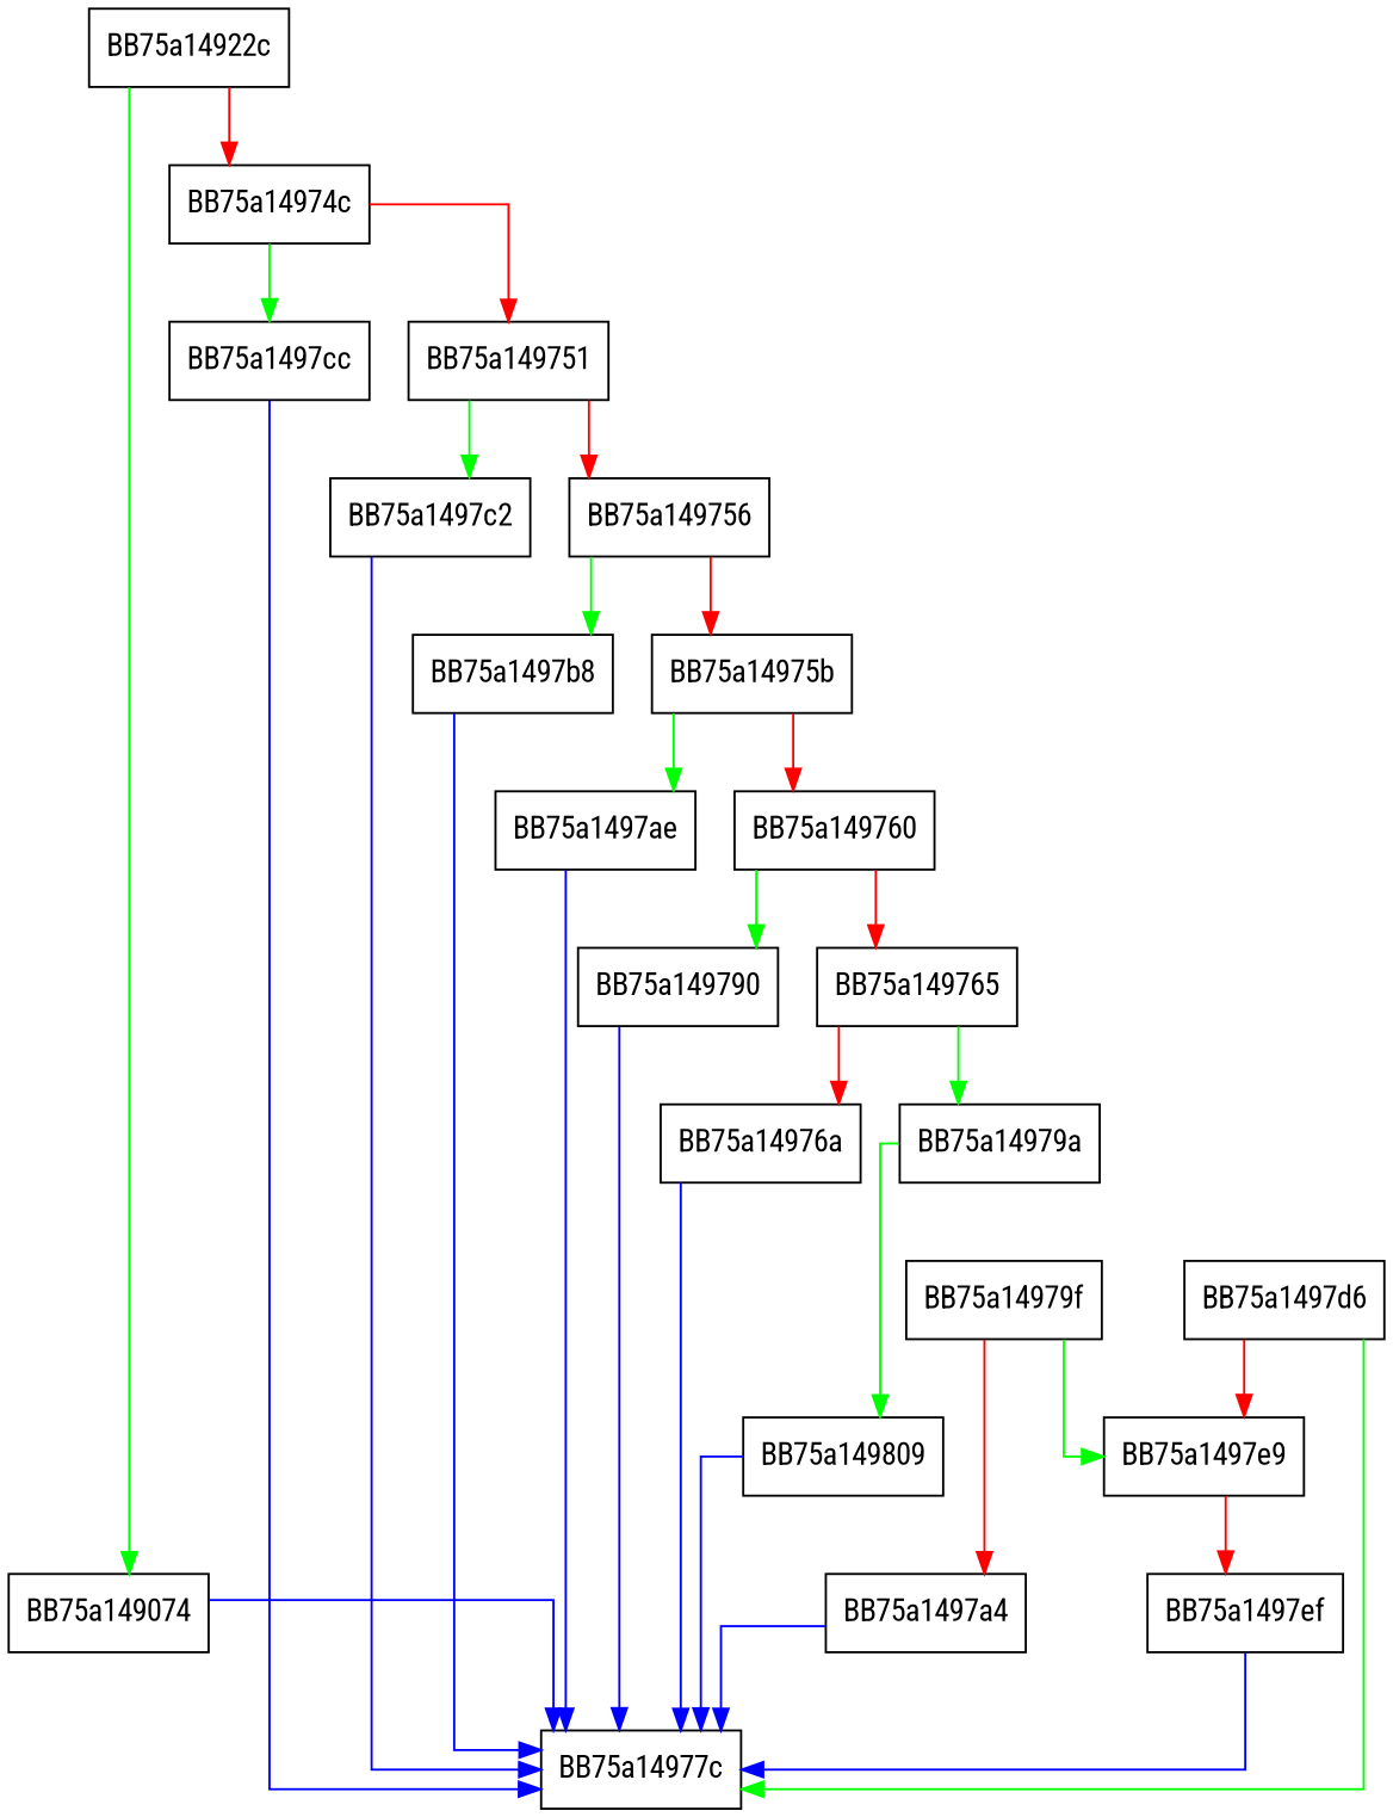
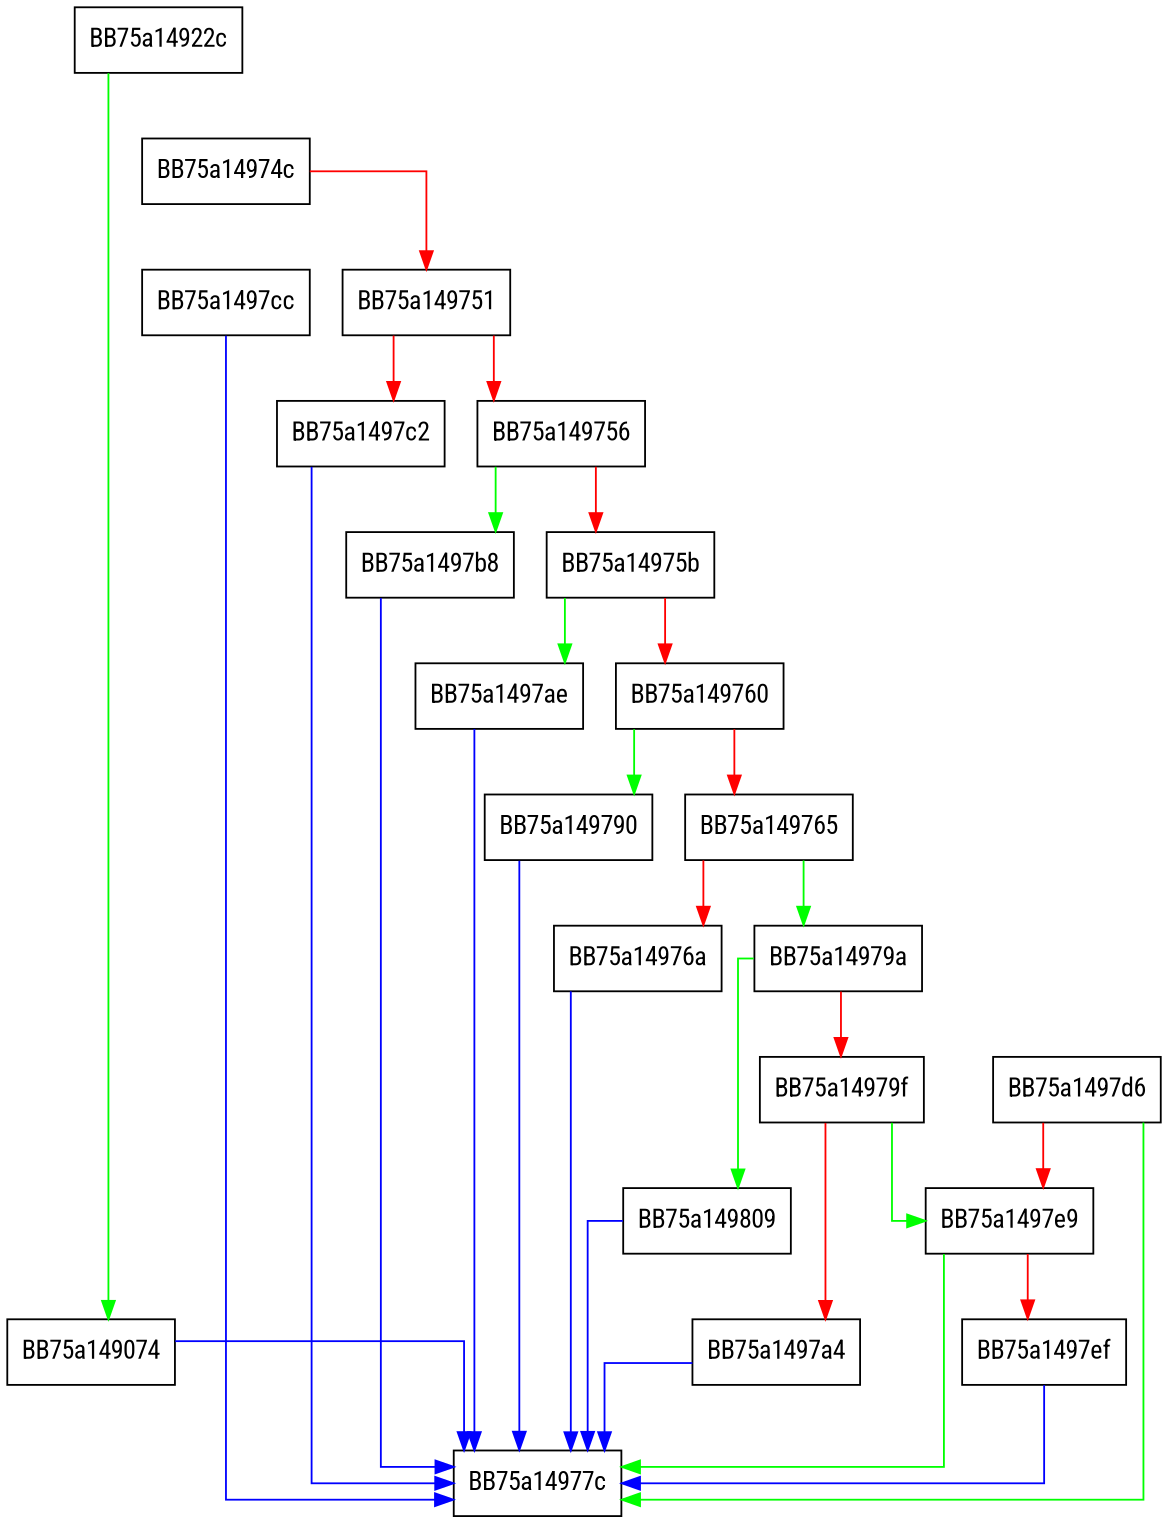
  digraph {
    fontname="Roboto Condensed"
    splines=ortho
    node [fontname="Roboto Condensed" shape=box]
    edge [color=green fontname="Roboto Condensed"]
    n1 [label=BB75a14922c]
    n2 [label=BB75a149074]
    BB75a14974c
    BB75a14977c
    BB75a1497cc
    BB75a149751
    BB75a1497c2
    BB75a149756
    BB75a1497b8
    BB75a14975b
    BB75a1497ae
    BB75a149760
    BB75a149790
    BB75a149765
    BB75a14979a
    BB75a14976a
    BB75a149809
    BB75a14979f
    BB75a1497a4
    BB75a1497e9
    BB75a1497d6
    BB75a1497ef
    n1 -> n2
-   n1 -> BB75a14974c [color=red]
    n2 -> BB75a14977c [color=blue]
-   BB75a14974c -> BB75a1497cc
    BB75a14974c -> BB75a149751 [color=red]
    BB75a1497cc -> BB75a14977c [color=blue]
-   BB75a149751 -> BB75a1497c2
+   BB75a149751 -> BB75a1497c2 [color=red]
    BB75a149751 -> BB75a149756 [color=red]
    BB75a1497c2 -> BB75a14977c [color=blue]
    BB75a149756 -> BB75a1497b8
    BB75a149756 -> BB75a14975b [color=red]
    BB75a1497b8 -> BB75a14977c [color=blue]
    BB75a14975b -> BB75a1497ae
    BB75a14975b -> BB75a149760 [color=red]
    BB75a1497ae -> BB75a14977c [color=blue]
    BB75a149760 -> BB75a149790
    BB75a149760 -> BB75a149765 [color=red]
    BB75a149790 -> BB75a14977c [color=blue]
    BB75a149765 -> BB75a14979a
    BB75a149765 -> BB75a14976a [color=red]
    BB75a14979a -> BB75a149809
+   BB75a14979a -> BB75a14979f [color=red]
    BB75a14976a -> BB75a14977c [color=blue]
    BB75a149809 -> BB75a14977c [color=blue]
    BB75a14979f -> BB75a1497a4 [color=red]
    BB75a14979f -> BB75a1497e9
    BB75a1497a4 -> BB75a14977c [color=blue]
+   BB75a1497e9 -> BB75a14977c
    BB75a1497e9 -> BB75a1497ef [color=red]
    BB75a1497d6 -> BB75a14977c
    BB75a1497d6 -> BB75a1497e9 [color=red]
    BB75a1497ef -> BB75a14977c [color=blue]
  }
